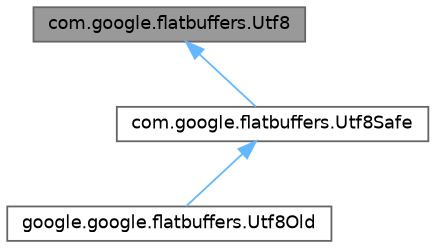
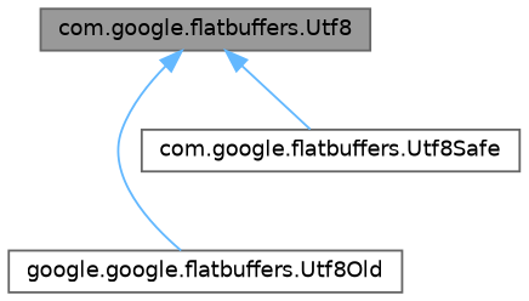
  digraph {
    node [color=gray40 fillcolor=white fontname=Helvetica fontsize=10 shape=box style=filled]
    edge [color=steelblue1 dir=back fontname=Helvetica fontsize=10 labelfontname=Helvetica labelfontsize=10 style=solid]
    n1 [fillcolor=grey60 fontcolor=black height=0.2 label="com.google.flatbuffers.Utf8" width=0.4]
    n2 [height=0.2 label="google.google.flatbuffers.Utf8Old" width=0.4]
    n3 [height=0.2 label="com.google.flatbuffers.Utf8Safe" width=0.4]
-   n3 -> n2
+   n1 -> n2
    n1 -> n3
  }
